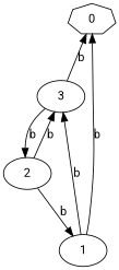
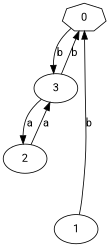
  digraph {
    fontname=Roboto
    node [fontname=Roboto]
    edge [fontname=Roboto]
    0 [shape=septagon]
    3
    1
    2
-   1 -> 3 [label="b "]
+   0 -> 3 [label="b "]
    3 -> 0 [label="b "]
-   3 -> 2 [label="b "]
+   3 -> 2 [label="a "]
    1 -> 0 [label="b "]
-   2 -> 3 [label="b "]
-   2 -> 1 [label="b "]
+   2 -> 3 [label="a "]
  }
